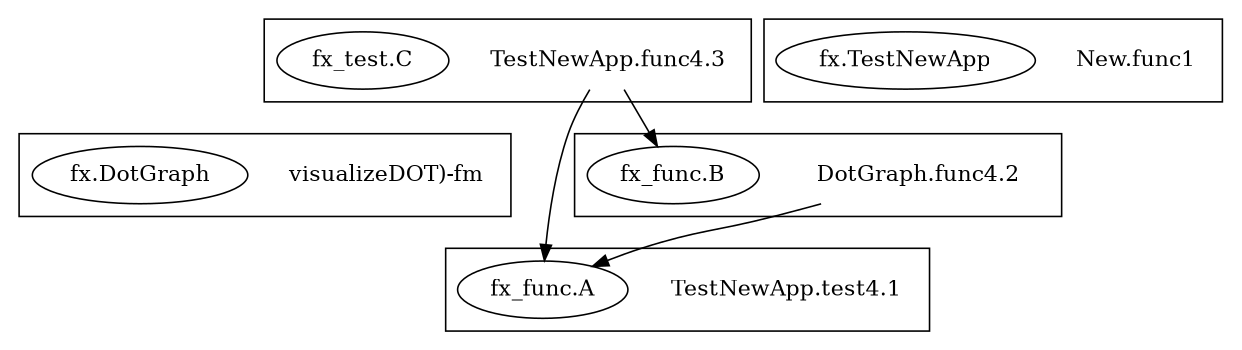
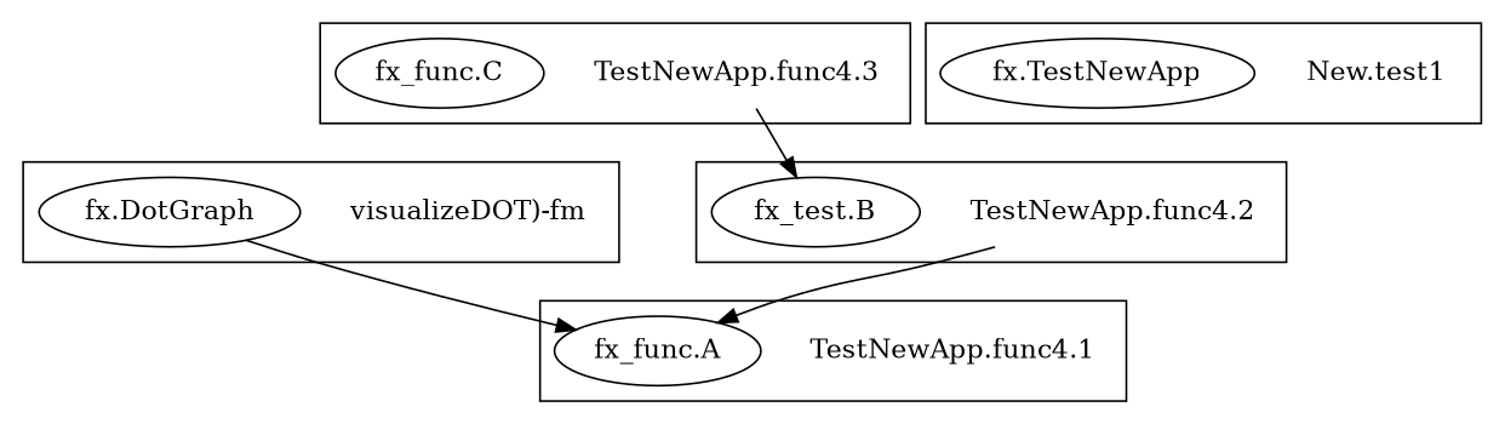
  digraph {
    compound=true
-   n1 [label="TestNewApp.test4.1" shape=plaintext]
+   n1 [label="TestNewApp.func4.1" shape=plaintext]
    n2 [label="fx_func.A"]
    n3 [label="visualizeDOT)-fm" shape=plaintext]
    n4 [label="fx.DotGraph"]
-   n5 [label="DotGraph.func4.2" shape=plaintext]
-   n6 [label="fx_func.B"]
+   n5 [label="TestNewApp.func4.2" shape=plaintext]
+   n6 [label="fx_test.B"]
    n7 [label="TestNewApp.func4.3" shape=plaintext]
-   n8 [label="fx_test.C"]
-   n9 [label="New.func1" shape=plaintext]
+   n8 [label="fx_func.C"]
+   n9 [label="New.test1" shape=plaintext]
    n10 [label="fx.TestNewApp"]
    subgraph cluster_1 {
      n1
      n2
    }
    subgraph cluster_2 {
      n3
      n4
    }
    subgraph cluster_3 {
      n5
      n6
    }
    subgraph cluster_4 {
      n7
      n8
    }
    subgraph cluster_5 {
      n9
      n10
    }
    n5 -> n2
-   n7 -> n2
+   n4 -> n2
    n7 -> n6
  }
